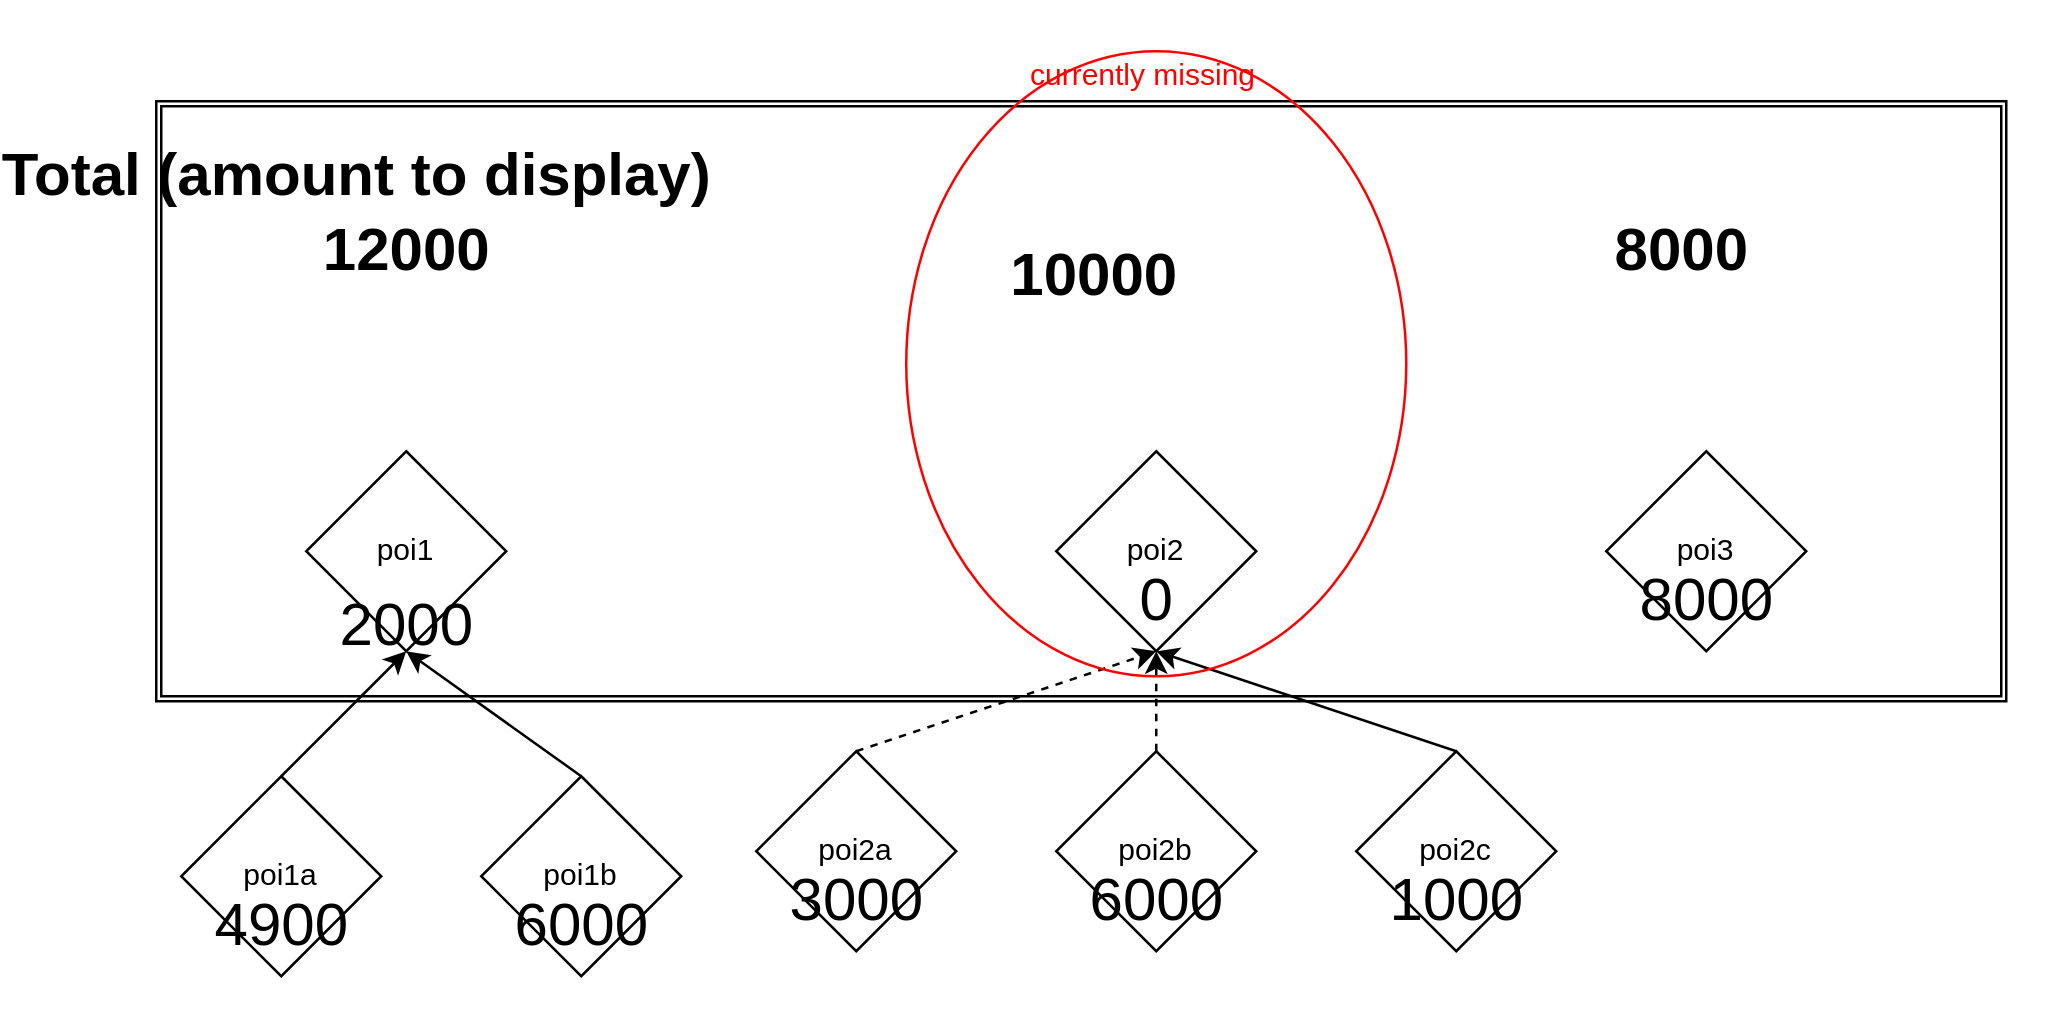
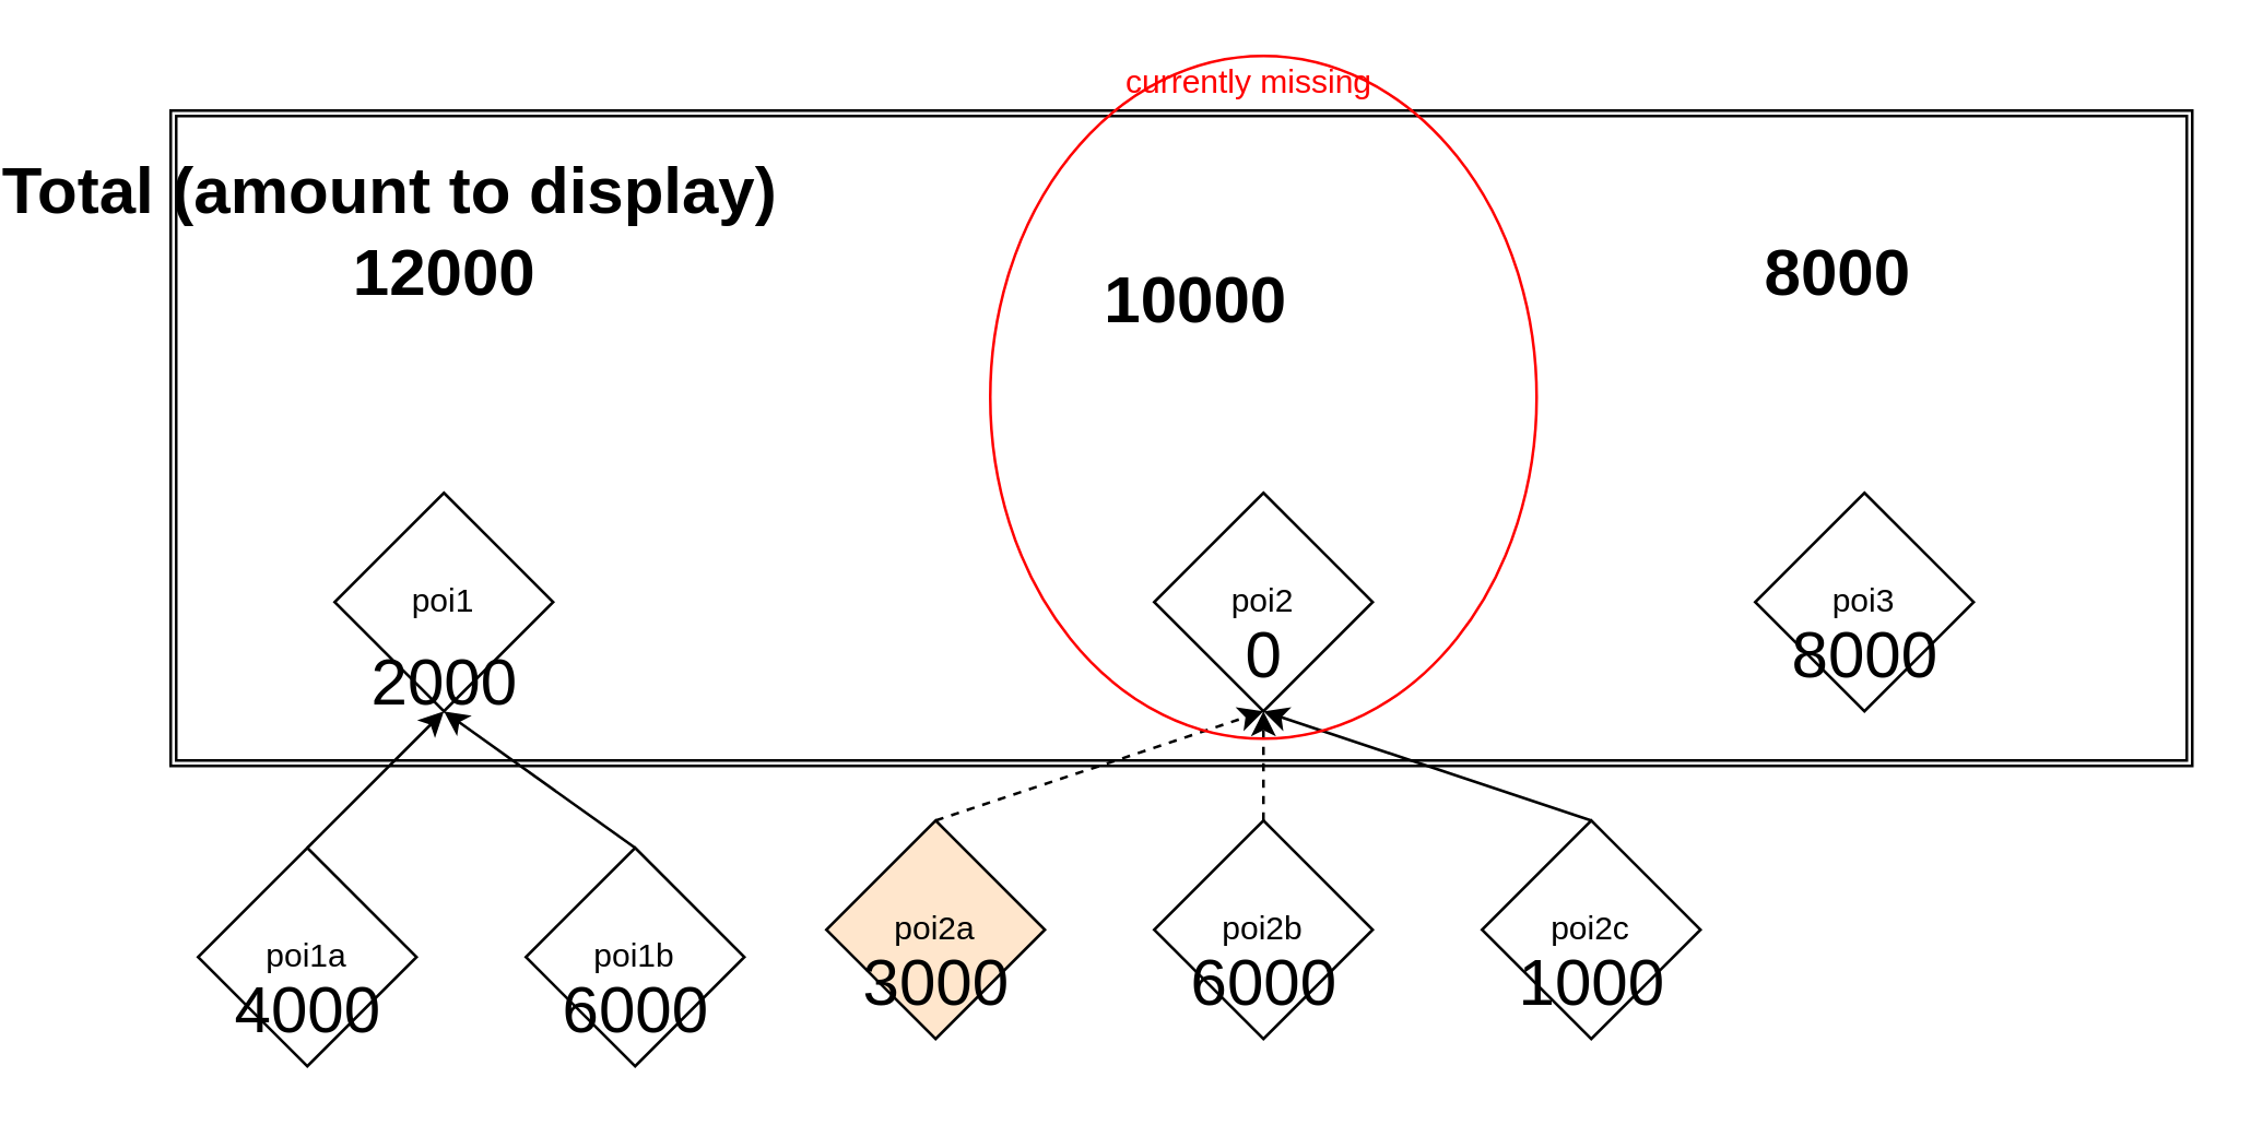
  <mxCell id="0" />
  <mxCell id="1" parent="0" />
  <mxCell id="2" value="" style="shape=ext;double=1;rounded=0;whiteSpace=wrap;html=1;" vertex="1" parent="1"><mxGeometry x="20" y="40" width="740" height="240" as="geometry" /></mxCell>
  <mxCell id="3" value="poi1" style="rhombus;whiteSpace=wrap;html=1;" vertex="1" parent="1"><mxGeometry x="80" y="180" width="80" height="80" as="geometry" /></mxCell>
  <mxCell id="4" value="poi3" style="rhombus;whiteSpace=wrap;html=1;" vertex="1" parent="1"><mxGeometry x="600" y="180" width="80" height="80" as="geometry" /></mxCell>
  <mxCell id="5" value="poi2" style="rhombus;whiteSpace=wrap;html=1;" vertex="1" parent="1"><mxGeometry x="380" y="180" width="80" height="80" as="geometry" /></mxCell>
  <mxCell id="6" value="poi2b" style="rhombus;whiteSpace=wrap;html=1;" vertex="1" parent="1"><mxGeometry x="380" y="300" width="80" height="80" as="geometry" /></mxCell>
- <mxCell id="7" value="poi2a" style="rhombus;whiteSpace=wrap;html=1;" vertex="1" parent="1"><mxGeometry x="260" y="300" width="80" height="80" as="geometry" /></mxCell>
+ <mxCell id="7" value="poi2a" style="rhombus;whiteSpace=wrap;html=1;fillColor=#ffe6cc;" vertex="1" parent="1"><mxGeometry x="260" y="300" width="80" height="80" as="geometry" /></mxCell>
  <mxCell id="8" value="poi1b" style="rhombus;whiteSpace=wrap;html=1;" vertex="1" parent="1"><mxGeometry x="150" y="310" width="80" height="80" as="geometry" /></mxCell>
  <mxCell id="9" value="poi1a" style="rhombus;whiteSpace=wrap;html=1;" vertex="1" parent="1"><mxGeometry x="30" y="310" width="80" height="80" as="geometry" /></mxCell>
  <mxCell id="10" value="poi2c" style="rhombus;whiteSpace=wrap;html=1;" vertex="1" parent="1"><mxGeometry x="500" y="300" width="80" height="80" as="geometry" /></mxCell>
  <mxCell id="11" value="" style="endArrow=classic;html=1;entryX=0.5;entryY=1;entryDx=0;entryDy=0;exitX=0.5;exitY=0;exitDx=0;exitDy=0;" edge="1" parent="1" source="9" target="3"><mxGeometry width="50" height="50" relative="1" as="geometry"><mxPoint x="400" y="320" as="sourcePoint" /><mxPoint x="450" y="270" as="targetPoint" /></mxGeometry></mxCell>
  <mxCell id="12" value="" style="endArrow=classic;html=1;exitX=0.5;exitY=0;exitDx=0;exitDy=0;entryX=0.5;entryY=1;entryDx=0;entryDy=0;" edge="1" parent="1" source="8" target="3"><mxGeometry width="50" height="50" relative="1" as="geometry"><mxPoint x="400" y="320" as="sourcePoint" /><mxPoint x="450" y="270" as="targetPoint" /></mxGeometry></mxCell>
  <mxCell id="13" value="" style="endArrow=classic;html=1;entryX=0.5;entryY=1;entryDx=0;entryDy=0;exitX=0.5;exitY=0;exitDx=0;exitDy=0;dashed=1;" edge="1" parent="1" source="7" target="5"><mxGeometry width="50" height="50" relative="1" as="geometry"><mxPoint x="340" y="320" as="sourcePoint" /><mxPoint x="390" y="270" as="targetPoint" /></mxGeometry></mxCell>
  <mxCell id="14" value="" style="endArrow=classic;html=1;exitX=0.5;exitY=0;exitDx=0;exitDy=0;entryX=0.5;entryY=1;entryDx=0;entryDy=0;dashed=1;" edge="1" parent="1" source="6" target="5"><mxGeometry width="50" height="50" relative="1" as="geometry"><mxPoint x="340" y="320" as="sourcePoint" /><mxPoint x="390" y="270" as="targetPoint" /></mxGeometry></mxCell>
  <mxCell id="15" value="" style="endArrow=classic;html=1;exitX=0.5;exitY=0;exitDx=0;exitDy=0;entryX=0.5;entryY=1;entryDx=0;entryDy=0;" edge="1" parent="1" source="10" target="5"><mxGeometry width="50" height="50" relative="1" as="geometry"><mxPoint x="340" y="320" as="sourcePoint" /><mxPoint x="390" y="270" as="targetPoint" /></mxGeometry></mxCell>
  <mxCell id="16" value="10000" style="text;strokeColor=none;fillColor=none;html=1;fontSize=24;fontStyle=1;verticalAlign=middle;align=center;" vertex="1" parent="1"><mxGeometry x="345" y="90" width="100" height="40" as="geometry" /></mxCell>
  <mxCell id="17" value="12000" style="text;strokeColor=none;fillColor=none;html=1;fontSize=24;fontStyle=1;verticalAlign=middle;align=center;" vertex="1" parent="1"><mxGeometry x="70" y="80" width="100" height="40" as="geometry" /></mxCell>
  <mxCell id="18" value="8000" style="text;strokeColor=none;fillColor=none;html=1;fontSize=24;fontStyle=1;verticalAlign=middle;align=center;" vertex="1" parent="1"><mxGeometry x="580" y="80" width="100" height="40" as="geometry" /></mxCell>
- <mxCell id="19" value="4900" style="text;strokeColor=none;fillColor=none;html=1;fontSize=24;fontStyle=0;verticalAlign=middle;align=center;" vertex="1" parent="1"><mxGeometry x="20" y="350" width="100" height="40" as="geometry" /></mxCell>
+ <mxCell id="19" value="4000" style="text;strokeColor=none;fillColor=none;html=1;fontSize=24;fontStyle=0;verticalAlign=middle;align=center;" vertex="1" parent="1"><mxGeometry x="20" y="350" width="100" height="40" as="geometry" /></mxCell>
  <mxCell id="20" value="6000" style="text;strokeColor=none;fillColor=none;html=1;fontSize=24;fontStyle=0;verticalAlign=middle;align=center;" vertex="1" parent="1"><mxGeometry x="140" y="350" width="100" height="40" as="geometry" /></mxCell>
  <mxCell id="21" value="2000" style="text;strokeColor=none;fillColor=none;html=1;fontSize=24;fontStyle=0;verticalAlign=middle;align=center;" vertex="1" parent="1"><mxGeometry x="70" y="230" width="100" height="40" as="geometry" /></mxCell>
  <mxCell id="22" value="3000" style="text;strokeColor=none;fillColor=none;html=1;fontSize=24;fontStyle=0;verticalAlign=middle;align=center;" vertex="1" parent="1"><mxGeometry x="250" y="340" width="100" height="40" as="geometry" /></mxCell>
  <mxCell id="23" value="6000" style="text;strokeColor=none;fillColor=none;html=1;fontSize=24;fontStyle=0;verticalAlign=middle;align=center;" vertex="1" parent="1"><mxGeometry x="370" y="340" width="100" height="40" as="geometry" /></mxCell>
  <mxCell id="24" value="1000" style="text;strokeColor=none;fillColor=none;html=1;fontSize=24;fontStyle=0;verticalAlign=middle;align=center;" vertex="1" parent="1"><mxGeometry x="490" y="340" width="100" height="40" as="geometry" /></mxCell>
  <mxCell id="25" value="0" style="text;strokeColor=none;fillColor=none;html=1;fontSize=24;fontStyle=0;verticalAlign=middle;align=center;" vertex="1" parent="1"><mxGeometry x="370" y="220" width="100" height="40" as="geometry" /></mxCell>
  <mxCell id="26" value="8000" style="text;strokeColor=none;fillColor=none;html=1;fontSize=24;fontStyle=0;verticalAlign=middle;align=center;" vertex="1" parent="1"><mxGeometry x="590" y="220" width="100" height="40" as="geometry" /></mxCell>
  <mxCell id="27" value="Total (amount to display)" style="text;strokeColor=none;fillColor=none;html=1;fontSize=24;fontStyle=1;verticalAlign=middle;align=center;" vertex="1" parent="1"><mxGeometry x="50" y="50" width="100" height="40" as="geometry" /></mxCell>
  <mxCell id="28" value="" style="ellipse;whiteSpace=wrap;html=1;fillColor=none;strokeColor=#FF0000;" vertex="1" parent="1"><mxGeometry x="320" y="20" width="200" height="250" as="geometry" /></mxCell>
  <mxCell id="29" value="currently missing" style="text;html=1;align=center;verticalAlign=middle;whiteSpace=wrap;rounded=0;fontColor=#FF0000;" vertex="1" parent="1"><mxGeometry x="360" y="20" width="110" height="20" as="geometry" /></mxCell>
